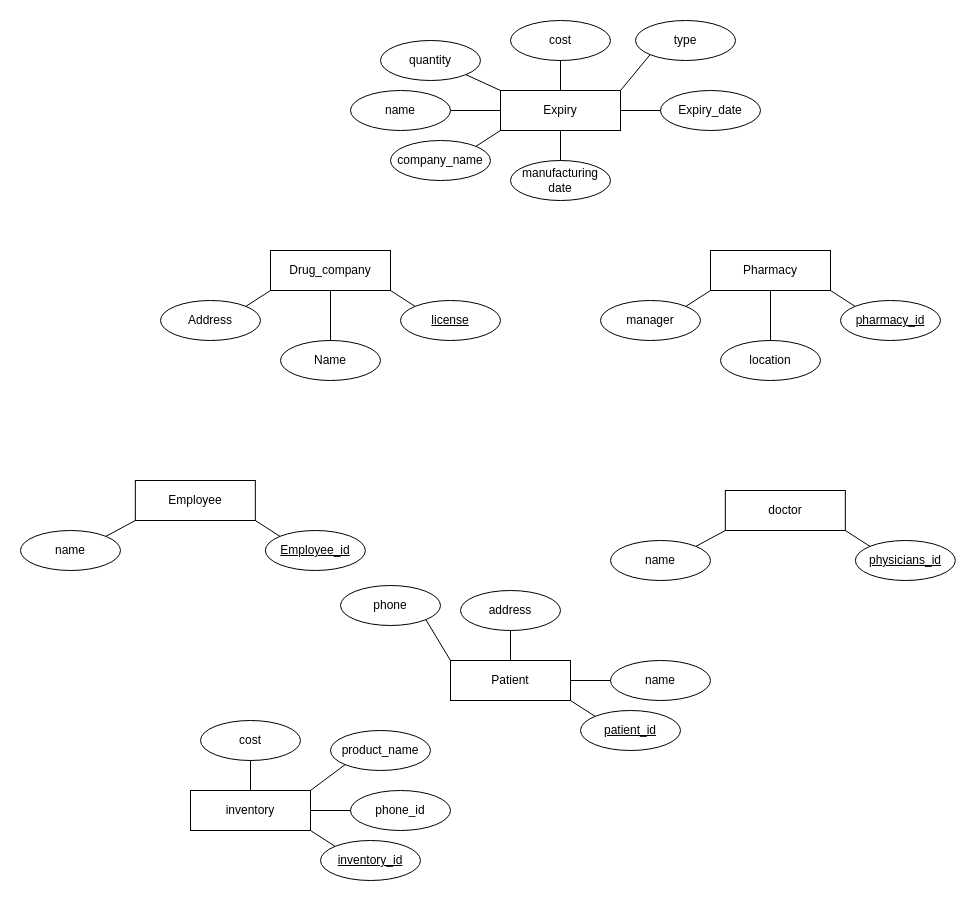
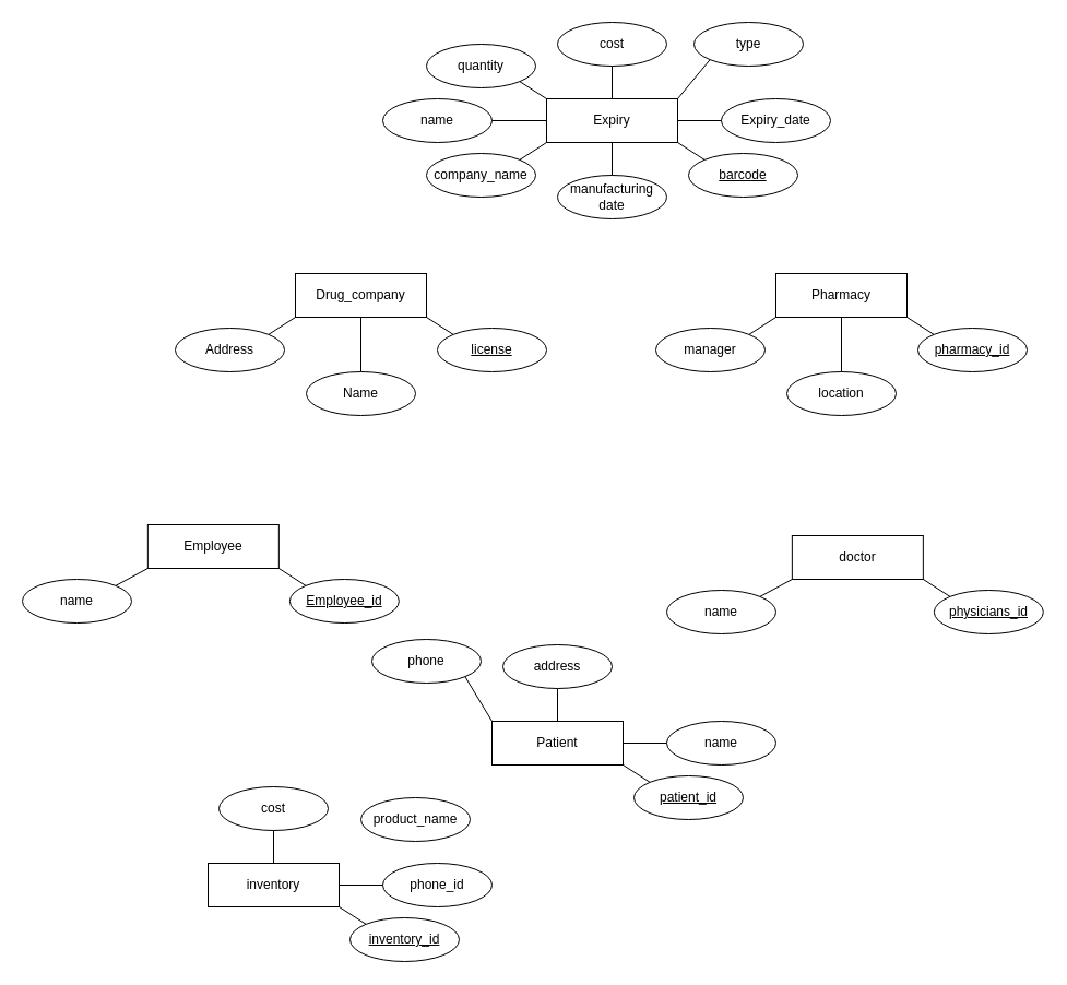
  <mxCell id="0" />
  <mxCell id="1" parent="0" />
  <mxCell id="2" value="Drug_company" style="whiteSpace=wrap;html=1;align=center;" vertex="1" parent="1"><mxGeometry x="270" y="250" width="120" height="40" as="geometry" /></mxCell>
  <mxCell id="3" value="Name" style="ellipse;whiteSpace=wrap;html=1;align=center;" vertex="1" parent="1"><mxGeometry x="280" y="340" width="100" height="40" as="geometry" /></mxCell>
  <mxCell id="4" value="Address" style="ellipse;whiteSpace=wrap;html=1;align=center;" vertex="1" parent="1"><mxGeometry x="160" y="300" width="100" height="40" as="geometry" /></mxCell>
  <mxCell id="5" value="license" style="ellipse;whiteSpace=wrap;html=1;align=center;fontStyle=4;" vertex="1" parent="1"><mxGeometry x="400" y="300" width="100" height="40" as="geometry" /></mxCell>
  <mxCell id="6" value="" style="endArrow=none;html=1;rounded=0;strokeColor=default;entryX=0.5;entryY=0;entryDx=0;entryDy=0;exitX=0.5;exitY=1;exitDx=0;exitDy=0;" edge="1" parent="1" source="2" target="3"><mxGeometry relative="1" as="geometry"><mxPoint x="300" y="290" as="sourcePoint" /><mxPoint x="460" y="290" as="targetPoint" /></mxGeometry></mxCell>
  <mxCell id="7" value="" style="endArrow=none;html=1;rounded=0;strokeColor=default;entryX=0;entryY=0;entryDx=0;entryDy=0;exitX=1;exitY=1;exitDx=0;exitDy=0;" edge="1" parent="1" source="2" target="5"><mxGeometry relative="1" as="geometry"><mxPoint x="310" y="300" as="sourcePoint" /><mxPoint x="310" y="350" as="targetPoint" /></mxGeometry></mxCell>
  <mxCell id="8" value="" style="endArrow=none;html=1;rounded=0;strokeColor=default;entryX=1;entryY=0;entryDx=0;entryDy=0;exitX=0;exitY=1;exitDx=0;exitDy=0;" edge="1" parent="1" source="2" target="4"><mxGeometry relative="1" as="geometry"><mxPoint x="320" y="310" as="sourcePoint" /><mxPoint x="320" y="360" as="targetPoint" /></mxGeometry></mxCell>
  <mxCell id="9" value="Pharmacy" style="whiteSpace=wrap;html=1;align=center;" vertex="1" parent="1"><mxGeometry x="710" y="250" width="120" height="40" as="geometry" /></mxCell>
  <mxCell id="10" value="location" style="ellipse;whiteSpace=wrap;html=1;align=center;" vertex="1" parent="1"><mxGeometry x="720" y="340" width="100" height="40" as="geometry" /></mxCell>
  <mxCell id="11" value="manager" style="ellipse;whiteSpace=wrap;html=1;align=center;" vertex="1" parent="1"><mxGeometry x="600" y="300" width="100" height="40" as="geometry" /></mxCell>
  <mxCell id="12" value="pharmacy_id" style="ellipse;whiteSpace=wrap;html=1;align=center;fontStyle=4;" vertex="1" parent="1"><mxGeometry x="840" y="300" width="100" height="40" as="geometry" /></mxCell>
  <mxCell id="13" value="" style="endArrow=none;html=1;rounded=0;strokeColor=default;entryX=0.5;entryY=0;entryDx=0;entryDy=0;exitX=0.5;exitY=1;exitDx=0;exitDy=0;" edge="1" parent="1" source="9" target="10"><mxGeometry relative="1" as="geometry"><mxPoint x="740" y="290" as="sourcePoint" /><mxPoint x="900" y="290" as="targetPoint" /></mxGeometry></mxCell>
  <mxCell id="14" value="" style="endArrow=none;html=1;rounded=0;strokeColor=default;entryX=0;entryY=0;entryDx=0;entryDy=0;exitX=1;exitY=1;exitDx=0;exitDy=0;" edge="1" parent="1" source="9" target="12"><mxGeometry relative="1" as="geometry"><mxPoint x="750" y="300" as="sourcePoint" /><mxPoint x="750" y="350" as="targetPoint" /></mxGeometry></mxCell>
  <mxCell id="15" value="" style="endArrow=none;html=1;rounded=0;strokeColor=default;entryX=1;entryY=0;entryDx=0;entryDy=0;exitX=0;exitY=1;exitDx=0;exitDy=0;" edge="1" parent="1" source="9" target="11"><mxGeometry relative="1" as="geometry"><mxPoint x="760" y="310" as="sourcePoint" /><mxPoint x="760" y="360" as="targetPoint" /></mxGeometry></mxCell>
  <mxCell id="16" value="Expiry" style="whiteSpace=wrap;html=1;align=center;" vertex="1" parent="1"><mxGeometry x="500" y="90" width="120" height="40" as="geometry" /></mxCell>
  <mxCell id="17" value="manufacturing&lt;br&gt;date" style="ellipse;whiteSpace=wrap;html=1;align=center;" vertex="1" parent="1"><mxGeometry x="510" y="160" width="100" height="40" as="geometry" /></mxCell>
  <mxCell id="18" value="company_name" style="ellipse;whiteSpace=wrap;html=1;align=center;" vertex="1" parent="1"><mxGeometry x="390" y="140" width="100" height="40" as="geometry" /></mxCell>
+ <mxCell id="19" value="barcode" style="ellipse;whiteSpace=wrap;html=1;align=center;fontStyle=4;" vertex="1" parent="1"><mxGeometry x="630" y="140" width="100" height="40" as="geometry" /></mxCell>
  <mxCell id="20" value="" style="endArrow=none;html=1;rounded=0;strokeColor=default;entryX=0.5;entryY=0;entryDx=0;entryDy=0;exitX=0.5;exitY=1;exitDx=0;exitDy=0;" edge="1" parent="1" source="16" target="17"><mxGeometry relative="1" as="geometry"><mxPoint x="530" y="130" as="sourcePoint" /><mxPoint x="690" y="130" as="targetPoint" /></mxGeometry></mxCell>
+ <mxCell id="21" value="" style="endArrow=none;html=1;rounded=0;strokeColor=default;entryX=0;entryY=0;entryDx=0;entryDy=0;exitX=1;exitY=1;exitDx=0;exitDy=0;" edge="1" parent="1" source="16" target="19"><mxGeometry relative="1" as="geometry"><mxPoint x="540" y="140" as="sourcePoint" /><mxPoint x="540" y="190" as="targetPoint" /></mxGeometry></mxCell>
  <mxCell id="22" value="" style="endArrow=none;html=1;rounded=0;strokeColor=default;entryX=1;entryY=0;entryDx=0;entryDy=0;exitX=0;exitY=1;exitDx=0;exitDy=0;" edge="1" parent="1" source="16" target="18"><mxGeometry relative="1" as="geometry"><mxPoint x="550" y="150" as="sourcePoint" /><mxPoint x="550" y="200" as="targetPoint" /></mxGeometry></mxCell>
  <mxCell id="23" value="Expiry_date" style="ellipse;whiteSpace=wrap;html=1;align=center;" vertex="1" parent="1"><mxGeometry x="660" y="90" width="100" height="40" as="geometry" /></mxCell>
  <mxCell id="24" value="name" style="ellipse;whiteSpace=wrap;html=1;align=center;" vertex="1" parent="1"><mxGeometry x="350" y="90" width="100" height="40" as="geometry" /></mxCell>
  <mxCell id="25" value="cost" style="ellipse;whiteSpace=wrap;html=1;align=center;" vertex="1" parent="1"><mxGeometry x="510" y="20" width="100" height="40" as="geometry" /></mxCell>
  <mxCell id="26" value="type" style="ellipse;whiteSpace=wrap;html=1;align=center;" vertex="1" parent="1"><mxGeometry x="635" y="20" width="100" height="40" as="geometry" /></mxCell>
- <mxCell id="27" value="quantity" style="ellipse;whiteSpace=wrap;html=1;align=center;" vertex="1" parent="1"><mxGeometry x="380" y="40" width="100" height="40" as="geometry" /></mxCell>
+ <mxCell id="27" value="quantity" style="ellipse;whiteSpace=wrap;html=1;align=center;" vertex="1" parent="1"><mxGeometry x="390" y="40" width="100" height="40" as="geometry" /></mxCell>
  <mxCell id="28" value="" style="endArrow=none;html=1;rounded=0;strokeColor=default;entryX=0;entryY=0;entryDx=0;entryDy=0;exitX=1;exitY=1;exitDx=0;exitDy=0;" edge="1" parent="1" source="27" target="16"><mxGeometry relative="1" as="geometry"><mxPoint x="500" y="40" as="sourcePoint" /><mxPoint x="620" y="20" as="targetPoint" /></mxGeometry></mxCell>
  <mxCell id="29" value="" style="endArrow=none;html=1;rounded=0;strokeColor=default;exitX=1;exitY=0.5;exitDx=0;exitDy=0;entryX=0;entryY=0.5;entryDx=0;entryDy=0;" edge="1" parent="1" source="24" target="16"><mxGeometry relative="1" as="geometry"><mxPoint x="460" y="45" as="sourcePoint" /><mxPoint x="500" y="115" as="targetPoint" /></mxGeometry></mxCell>
  <mxCell id="30" value="" style="endArrow=none;html=1;rounded=0;strokeColor=default;entryX=0.5;entryY=0;entryDx=0;entryDy=0;exitX=0.5;exitY=1;exitDx=0;exitDy=0;" edge="1" parent="1" source="25" target="16"><mxGeometry relative="1" as="geometry"><mxPoint x="570" y="140" as="sourcePoint" /><mxPoint x="570" y="190" as="targetPoint" /></mxGeometry></mxCell>
  <mxCell id="31" value="" style="endArrow=none;html=1;rounded=0;strokeColor=default;entryX=1;entryY=0;entryDx=0;entryDy=0;exitX=0;exitY=1;exitDx=0;exitDy=0;" edge="1" parent="1" source="26" target="16"><mxGeometry relative="1" as="geometry"><mxPoint x="570" y="70" as="sourcePoint" /><mxPoint x="570" y="100" as="targetPoint" /></mxGeometry></mxCell>
  <mxCell id="32" value="" style="endArrow=none;html=1;rounded=0;strokeColor=default;entryX=1;entryY=0.5;entryDx=0;entryDy=0;exitX=0;exitY=0.5;exitDx=0;exitDy=0;" edge="1" parent="1" source="23" target="16"><mxGeometry relative="1" as="geometry"><mxPoint x="580" y="80" as="sourcePoint" /><mxPoint x="580" y="110" as="targetPoint" /></mxGeometry></mxCell>
  <mxCell id="33" value="Employee" style="whiteSpace=wrap;html=1;align=center;" vertex="1" parent="1"><mxGeometry x="134.85" y="480" width="120" height="40" as="geometry" /></mxCell>
  <mxCell id="34" value="name" style="ellipse;whiteSpace=wrap;html=1;align=center;" vertex="1" parent="1"><mxGeometry x="20" y="530" width="100" height="40" as="geometry" /></mxCell>
  <mxCell id="35" value="Employee_id" style="ellipse;whiteSpace=wrap;html=1;align=center;fontStyle=4;" vertex="1" parent="1"><mxGeometry x="264.85" y="530" width="100" height="40" as="geometry" /></mxCell>
  <mxCell id="36" value="" style="endArrow=none;html=1;rounded=0;strokeColor=default;entryX=1;entryY=0;entryDx=0;entryDy=0;exitX=0;exitY=1;exitDx=0;exitDy=0;" edge="1" parent="1" source="33" target="34"><mxGeometry relative="1" as="geometry"><mxPoint x="164.85" y="520" as="sourcePoint" /><mxPoint x="324.85" y="520" as="targetPoint" /></mxGeometry></mxCell>
  <mxCell id="37" value="" style="endArrow=none;html=1;rounded=0;strokeColor=default;entryX=0;entryY=0;entryDx=0;entryDy=0;exitX=1;exitY=1;exitDx=0;exitDy=0;" edge="1" parent="1" source="33" target="35"><mxGeometry relative="1" as="geometry"><mxPoint x="174.85" y="530" as="sourcePoint" /><mxPoint x="174.85" y="580" as="targetPoint" /></mxGeometry></mxCell>
  <mxCell id="38" value="doctor" style="whiteSpace=wrap;html=1;align=center;" vertex="1" parent="1"><mxGeometry x="724.85" y="490" width="120" height="40" as="geometry" /></mxCell>
  <mxCell id="39" value="name" style="ellipse;whiteSpace=wrap;html=1;align=center;" vertex="1" parent="1"><mxGeometry x="610" y="540" width="100" height="40" as="geometry" /></mxCell>
  <mxCell id="40" value="physicians_id" style="ellipse;whiteSpace=wrap;html=1;align=center;fontStyle=4;" vertex="1" parent="1"><mxGeometry x="854.85" y="540" width="100" height="40" as="geometry" /></mxCell>
  <mxCell id="41" value="" style="endArrow=none;html=1;rounded=0;strokeColor=default;entryX=1;entryY=0;entryDx=0;entryDy=0;exitX=0;exitY=1;exitDx=0;exitDy=0;" edge="1" parent="1" source="38" target="39"><mxGeometry relative="1" as="geometry"><mxPoint x="754.85" y="530" as="sourcePoint" /><mxPoint x="914.85" y="530" as="targetPoint" /></mxGeometry></mxCell>
  <mxCell id="42" value="" style="endArrow=none;html=1;rounded=0;strokeColor=default;entryX=0;entryY=0;entryDx=0;entryDy=0;exitX=1;exitY=1;exitDx=0;exitDy=0;" edge="1" parent="1" source="38" target="40"><mxGeometry relative="1" as="geometry"><mxPoint x="764.85" y="540" as="sourcePoint" /><mxPoint x="764.85" y="590" as="targetPoint" /></mxGeometry></mxCell>
  <mxCell id="43" value="Patient" style="whiteSpace=wrap;html=1;align=center;" vertex="1" parent="1"><mxGeometry x="450" y="660" width="120" height="40" as="geometry" /></mxCell>
  <mxCell id="44" value="patient_id" style="ellipse;whiteSpace=wrap;html=1;align=center;fontStyle=4;" vertex="1" parent="1"><mxGeometry x="580" y="710" width="100" height="40" as="geometry" /></mxCell>
  <mxCell id="45" value="" style="endArrow=none;html=1;rounded=0;strokeColor=default;entryX=0;entryY=0;entryDx=0;entryDy=0;exitX=1;exitY=1;exitDx=0;exitDy=0;" edge="1" parent="1" source="43" target="44"><mxGeometry relative="1" as="geometry"><mxPoint x="490" y="710" as="sourcePoint" /><mxPoint x="490" y="760" as="targetPoint" /></mxGeometry></mxCell>
  <mxCell id="46" value="name" style="ellipse;whiteSpace=wrap;html=1;align=center;" vertex="1" parent="1"><mxGeometry x="610" y="660" width="100" height="40" as="geometry" /></mxCell>
  <mxCell id="47" value="address" style="ellipse;whiteSpace=wrap;html=1;align=center;" vertex="1" parent="1"><mxGeometry x="460" y="590" width="100" height="40" as="geometry" /></mxCell>
  <mxCell id="48" value="phone" style="ellipse;whiteSpace=wrap;html=1;align=center;" vertex="1" parent="1"><mxGeometry x="340" y="585" width="100" height="40" as="geometry" /></mxCell>
  <mxCell id="49" value="" style="endArrow=none;html=1;rounded=0;strokeColor=default;entryX=0;entryY=0;entryDx=0;entryDy=0;exitX=1;exitY=1;exitDx=0;exitDy=0;" edge="1" parent="1" source="48" target="43"><mxGeometry relative="1" as="geometry"><mxPoint x="450" y="610" as="sourcePoint" /><mxPoint x="570" y="590" as="targetPoint" /></mxGeometry></mxCell>
  <mxCell id="50" value="" style="endArrow=none;html=1;rounded=0;strokeColor=default;entryX=0.5;entryY=0;entryDx=0;entryDy=0;exitX=0.5;exitY=1;exitDx=0;exitDy=0;" edge="1" parent="1" source="47" target="43"><mxGeometry relative="1" as="geometry"><mxPoint x="520" y="710" as="sourcePoint" /><mxPoint x="520" y="760" as="targetPoint" /></mxGeometry></mxCell>
  <mxCell id="51" value="" style="endArrow=none;html=1;rounded=0;strokeColor=default;entryX=1;entryY=0.5;entryDx=0;entryDy=0;exitX=0;exitY=0.5;exitDx=0;exitDy=0;" edge="1" parent="1" source="46" target="43"><mxGeometry relative="1" as="geometry"><mxPoint x="530" y="650" as="sourcePoint" /><mxPoint x="530" y="680" as="targetPoint" /></mxGeometry></mxCell>
  <mxCell id="52" value="inventory" style="whiteSpace=wrap;html=1;align=center;" vertex="1" parent="1"><mxGeometry x="190" y="790" width="120" height="40" as="geometry" /></mxCell>
  <mxCell id="53" value="inventory_id" style="ellipse;whiteSpace=wrap;html=1;align=center;fontStyle=4;" vertex="1" parent="1"><mxGeometry x="320" y="840" width="100" height="40" as="geometry" /></mxCell>
  <mxCell id="54" value="" style="endArrow=none;html=1;rounded=0;strokeColor=default;entryX=0;entryY=0;entryDx=0;entryDy=0;exitX=1;exitY=1;exitDx=0;exitDy=0;" edge="1" parent="1" source="52" target="53"><mxGeometry relative="1" as="geometry"><mxPoint x="230" y="840" as="sourcePoint" /><mxPoint x="230" y="890" as="targetPoint" /></mxGeometry></mxCell>
  <mxCell id="55" value="phone_id" style="ellipse;whiteSpace=wrap;html=1;align=center;" vertex="1" parent="1"><mxGeometry x="350" y="790" width="100" height="40" as="geometry" /></mxCell>
  <mxCell id="56" value="cost" style="ellipse;whiteSpace=wrap;html=1;align=center;" vertex="1" parent="1"><mxGeometry x="200" y="720" width="100" height="40" as="geometry" /></mxCell>
  <mxCell id="57" value="product_name" style="ellipse;whiteSpace=wrap;html=1;align=center;" vertex="1" parent="1"><mxGeometry x="330" y="730" width="100" height="40" as="geometry" /></mxCell>
  <mxCell id="58" value="" style="endArrow=none;html=1;rounded=0;strokeColor=default;entryX=0.5;entryY=0;entryDx=0;entryDy=0;exitX=0.5;exitY=1;exitDx=0;exitDy=0;" edge="1" parent="1" source="56" target="52"><mxGeometry relative="1" as="geometry"><mxPoint x="260" y="840" as="sourcePoint" /><mxPoint x="260" y="890" as="targetPoint" /></mxGeometry></mxCell>
- <mxCell id="59" value="" style="endArrow=none;html=1;rounded=0;strokeColor=default;entryX=1;entryY=0;entryDx=0;entryDy=0;exitX=0;exitY=1;exitDx=0;exitDy=0;" edge="1" parent="1" source="57" target="52"><mxGeometry relative="1" as="geometry"><mxPoint x="260" y="770" as="sourcePoint" /><mxPoint x="260" y="800" as="targetPoint" /></mxGeometry></mxCell>
  <mxCell id="60" value="" style="endArrow=none;html=1;rounded=0;strokeColor=default;entryX=1;entryY=0.5;entryDx=0;entryDy=0;exitX=0;exitY=0.5;exitDx=0;exitDy=0;" edge="1" parent="1" source="55" target="52"><mxGeometry relative="1" as="geometry"><mxPoint x="270" y="780" as="sourcePoint" /><mxPoint x="270" y="810" as="targetPoint" /></mxGeometry></mxCell>
